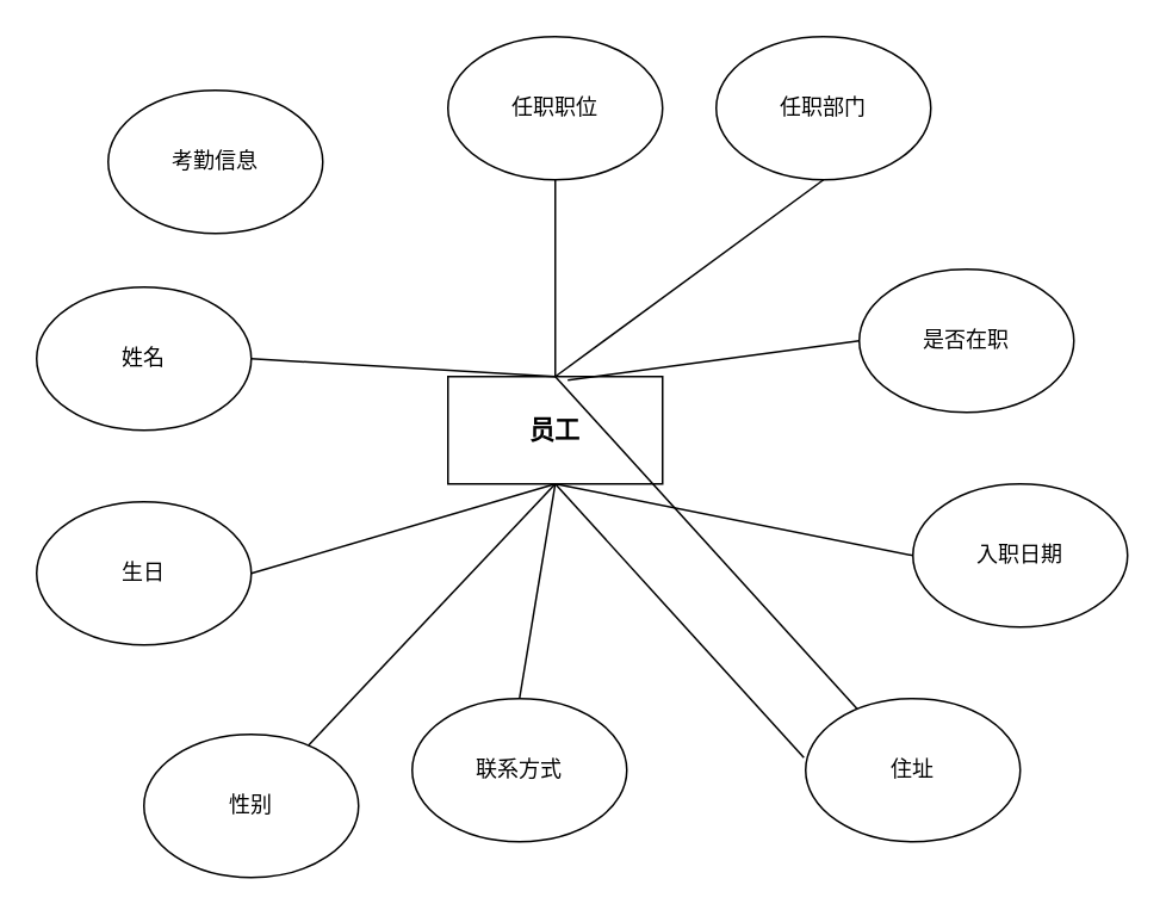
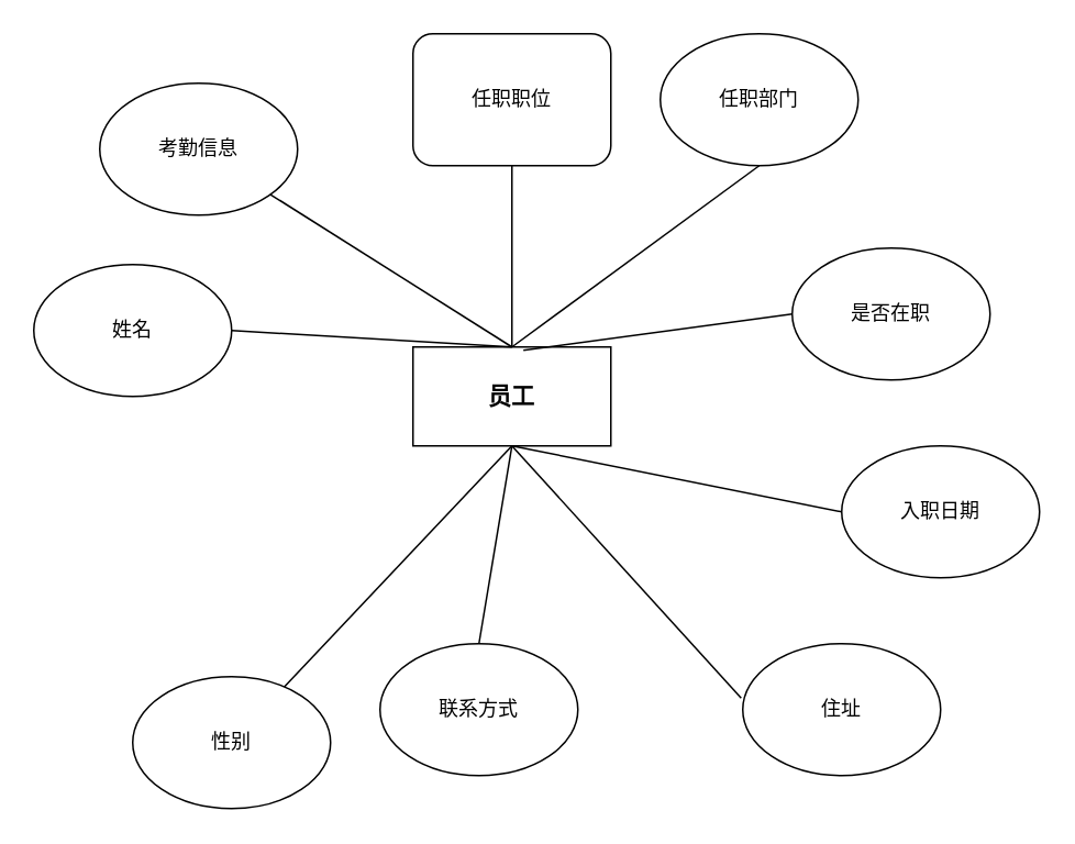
  <mxCell id="0" />
  <mxCell id="1" parent="0" />
  <mxCell id="2" value="&lt;h3&gt;员工&lt;/h3&gt;" style="rounded=0;whiteSpace=wrap;html=1;" vertex="1" parent="1"><mxGeometry x="250" y="210" width="120" height="60" as="geometry" /></mxCell>
- <mxCell id="3" value="生日" style="ellipse;whiteSpace=wrap;html=1;" vertex="1" parent="1"><mxGeometry x="20" y="280" width="120" height="80" as="geometry" /></mxCell>
- <mxCell id="4" value="任职职位" style="ellipse;whiteSpace=wrap;html=1;" vertex="1" parent="1"><mxGeometry x="250" y="20" width="120" height="80" as="geometry" /></mxCell>
+ <mxCell id="4" value="任职职位" style="whiteSpace=wrap;html=1;rounded=1;" vertex="1" parent="1"><mxGeometry x="250" y="20" width="120" height="80" as="geometry" /></mxCell>
  <mxCell id="5" value="任职部门" style="ellipse;whiteSpace=wrap;html=1;" vertex="1" parent="1"><mxGeometry x="400" y="20" width="120" height="80" as="geometry" /></mxCell>
  <mxCell id="6" value="考勤信息" style="ellipse;whiteSpace=wrap;html=1;" vertex="1" parent="1"><mxGeometry x="60" y="50" width="120" height="80" as="geometry" /></mxCell>
  <mxCell id="7" value="姓名" style="ellipse;whiteSpace=wrap;html=1;" vertex="1" parent="1"><mxGeometry x="20" y="160" width="120" height="80" as="geometry" /></mxCell>
  <mxCell id="8" value="联系方式" style="ellipse;whiteSpace=wrap;html=1;" vertex="1" parent="1"><mxGeometry x="230" y="390" width="120" height="80" as="geometry" /></mxCell>
  <mxCell id="9" value="性别" style="ellipse;whiteSpace=wrap;html=1;" vertex="1" parent="1"><mxGeometry x="80" y="410" width="120" height="80" as="geometry" /></mxCell>
  <mxCell id="10" value="住址" style="ellipse;whiteSpace=wrap;html=1;" vertex="1" parent="1"><mxGeometry x="450" y="390" width="120" height="80" as="geometry" /></mxCell>
  <mxCell id="11" value="是否在职" style="ellipse;whiteSpace=wrap;html=1;" vertex="1" parent="1"><mxGeometry x="480" y="150" width="120" height="80" as="geometry" /></mxCell>
  <mxCell id="12" value="入职日期" style="ellipse;whiteSpace=wrap;html=1;" vertex="1" parent="1"><mxGeometry x="510" y="270" width="120" height="80" as="geometry" /></mxCell>
  <mxCell id="13" value="" style="endArrow=none;html=1;rounded=0;exitX=0.5;exitY=1;exitDx=0;exitDy=0;entryX=0.5;entryY=0;entryDx=0;entryDy=0;" edge="1" parent="1" source="4" target="2"><mxGeometry width="50" height="50" relative="1" as="geometry"><mxPoint x="310" y="270" as="sourcePoint" /><mxPoint x="360" y="220" as="targetPoint" /></mxGeometry></mxCell>
  <mxCell id="14" value="" style="endArrow=none;html=1;rounded=0;entryX=0.5;entryY=1;entryDx=0;entryDy=0;exitX=0.5;exitY=0;exitDx=0;exitDy=0;" edge="1" parent="1" source="8" target="2"><mxGeometry width="50" height="50" relative="1" as="geometry"><mxPoint x="290" y="360" as="sourcePoint" /><mxPoint x="340" y="310" as="targetPoint" /></mxGeometry></mxCell>
  <mxCell id="15" value="" style="endArrow=none;html=1;rounded=0;exitX=0.5;exitY=0;exitDx=0;exitDy=0;entryX=0.5;entryY=1;entryDx=0;entryDy=0;" edge="1" parent="1" source="2" target="5"><mxGeometry width="50" height="50" relative="1" as="geometry"><mxPoint x="360" y="200" as="sourcePoint" /><mxPoint x="410" y="150" as="targetPoint" /></mxGeometry></mxCell>
- <mxCell id="16" value="" style="endArrow=none;html=1;rounded=0;exitX=0.5;exitY=0;exitDx=0;exitDy=0;" edge="1" parent="1" source="2" target="10"><mxGeometry width="50" height="50" relative="1" as="geometry"><mxPoint x="220" y="190" as="sourcePoint" /><mxPoint x="270" y="140" as="targetPoint" /></mxGeometry></mxCell>
+ <mxCell id="16" value="" style="endArrow=none;html=1;rounded=0;exitX=0.5;exitY=0;exitDx=0;exitDy=0;" edge="1" parent="1" source="2" target="6"><mxGeometry width="50" height="50" relative="1" as="geometry"><mxPoint x="220" y="190" as="sourcePoint" /><mxPoint x="270" y="140" as="targetPoint" /></mxGeometry></mxCell>
  <mxCell id="17" value="" style="endArrow=none;html=1;rounded=0;exitX=1;exitY=0.5;exitDx=0;exitDy=0;" edge="1" parent="1" source="7"><mxGeometry width="50" height="50" relative="1" as="geometry"><mxPoint x="190" y="280" as="sourcePoint" /><mxPoint x="310" y="210" as="targetPoint" /></mxGeometry></mxCell>
- <mxCell id="18" value="" style="endArrow=none;html=1;rounded=0;entryX=0.5;entryY=1;entryDx=0;entryDy=0;exitX=1;exitY=0.5;exitDx=0;exitDy=0;" edge="1" parent="1" source="3" target="2"><mxGeometry width="50" height="50" relative="1" as="geometry"><mxPoint x="180" y="330" as="sourcePoint" /><mxPoint x="230" y="280" as="targetPoint" /></mxGeometry></mxCell>
  <mxCell id="19" value="" style="endArrow=none;html=1;rounded=0;" edge="1" parent="1" source="9"><mxGeometry width="50" height="50" relative="1" as="geometry"><mxPoint x="230" y="370" as="sourcePoint" /><mxPoint x="310" y="270" as="targetPoint" /></mxGeometry></mxCell>
  <mxCell id="20" value="" style="endArrow=none;html=1;rounded=0;entryX=0;entryY=0.5;entryDx=0;entryDy=0;exitX=0.558;exitY=0.033;exitDx=0;exitDy=0;exitPerimeter=0;" edge="1" parent="1" source="2" target="11"><mxGeometry width="50" height="50" relative="1" as="geometry"><mxPoint x="410" y="240" as="sourcePoint" /><mxPoint x="460" y="280" as="targetPoint" /></mxGeometry></mxCell>
  <mxCell id="21" value="" style="endArrow=none;html=1;rounded=0;entryX=0;entryY=0.5;entryDx=0;entryDy=0;exitX=0.5;exitY=1;exitDx=0;exitDy=0;" edge="1" parent="1" source="2" target="12"><mxGeometry width="50" height="50" relative="1" as="geometry"><mxPoint x="320" y="280" as="sourcePoint" /><mxPoint x="450" y="340" as="targetPoint" /></mxGeometry></mxCell>
  <mxCell id="22" value="" style="endArrow=none;html=1;rounded=0;entryX=-0.008;entryY=0.413;entryDx=0;entryDy=0;entryPerimeter=0;" edge="1" parent="1" target="10"><mxGeometry width="50" height="50" relative="1" as="geometry"><mxPoint x="310" y="270" as="sourcePoint" /><mxPoint x="410" y="330" as="targetPoint" /></mxGeometry></mxCell>
